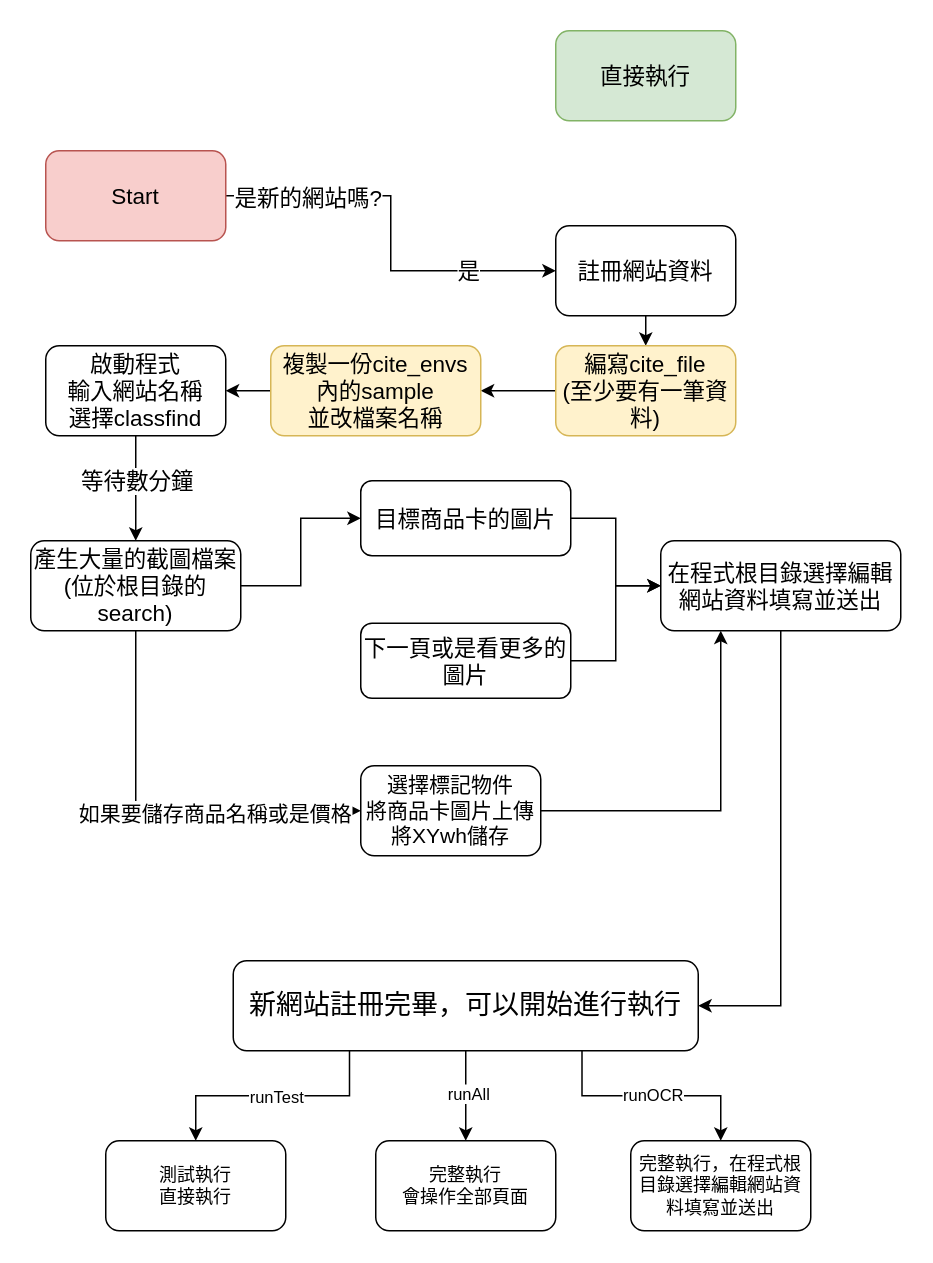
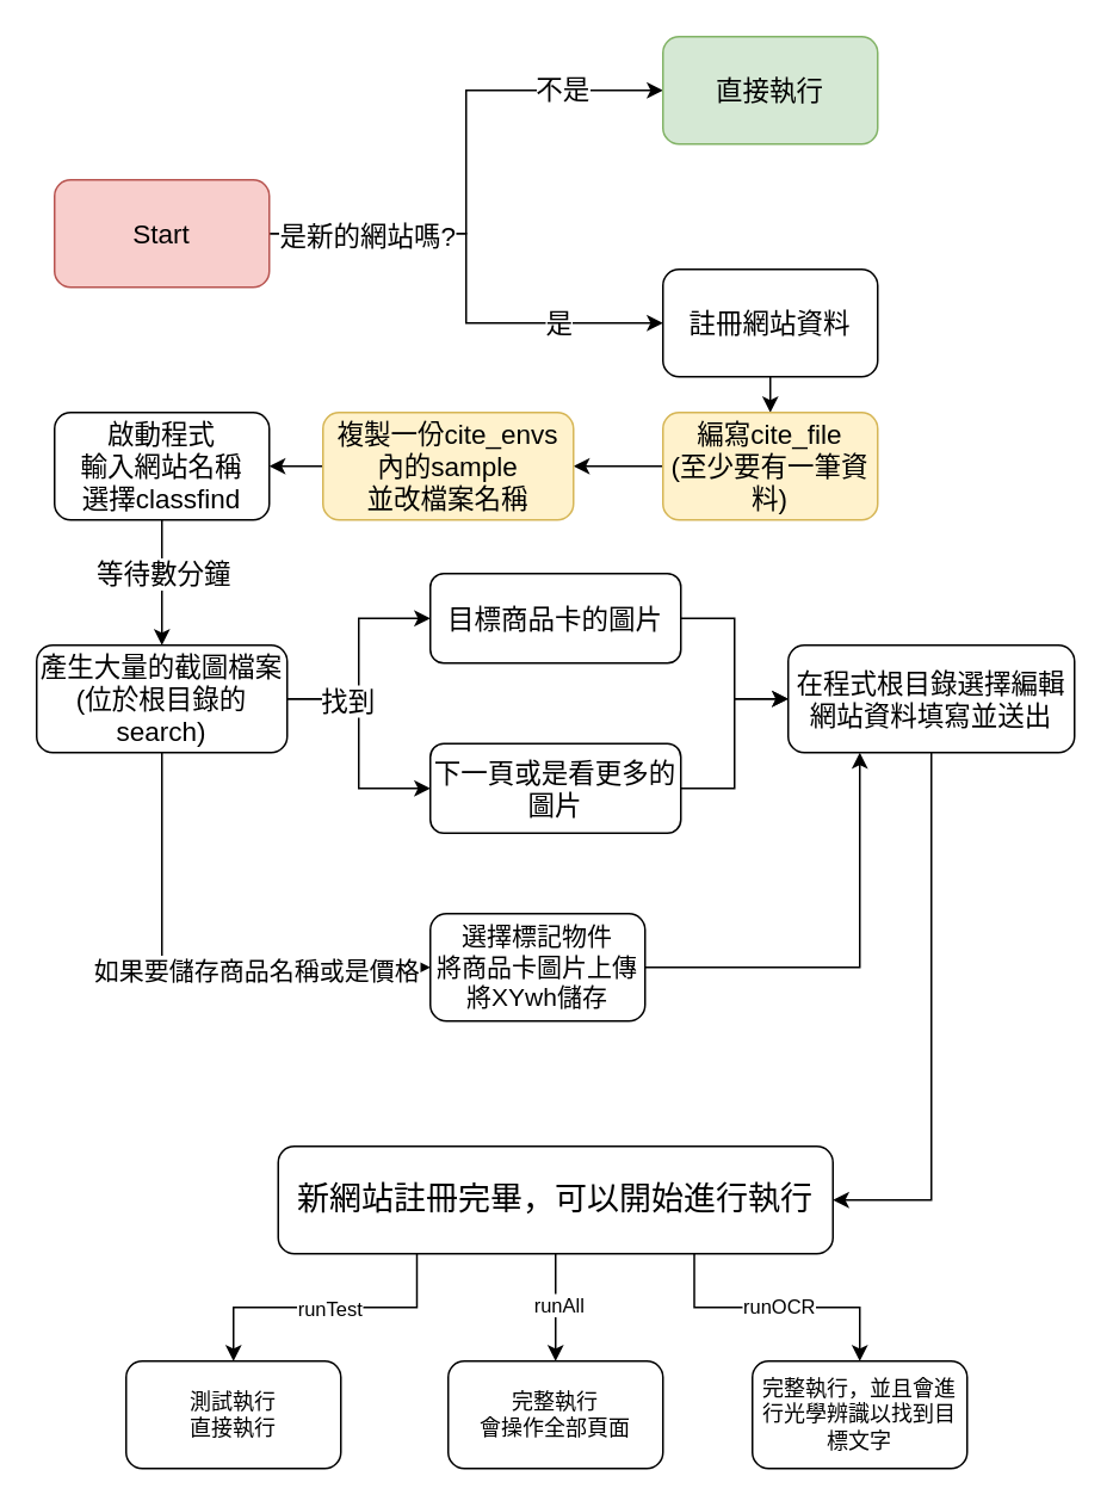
  <mxCell id="0" />
  <mxCell id="1" parent="0" />
+ <mxCell id="2" style="edgeStyle=orthogonalEdgeStyle;rounded=0;orthogonalLoop=1;jettySize=auto;html=1;exitX=1;exitY=0.5;exitDx=0;exitDy=0;entryX=0;entryY=0.5;entryDx=0;entryDy=0;fontSize=15;" edge="1" parent="1" source="7" target="10"><mxGeometry relative="1" as="geometry" /></mxCell>
+ <mxCell id="3" value="不是" style="edgeLabel;html=1;align=center;verticalAlign=middle;resizable=0;points=[];fontSize=15;" vertex="1" connectable="0" parent="2"><mxGeometry x="0.62" y="2" relative="1" as="geometry"><mxPoint as="offset" /></mxGeometry></mxCell>
  <mxCell id="4" style="edgeStyle=orthogonalEdgeStyle;rounded=0;orthogonalLoop=1;jettySize=auto;html=1;exitX=1;exitY=0.5;exitDx=0;exitDy=0;entryX=0;entryY=0.5;entryDx=0;entryDy=0;fontSize=15;" edge="1" parent="1" source="7" target="9"><mxGeometry relative="1" as="geometry" /></mxCell>
  <mxCell id="5" value="是" style="edgeLabel;html=1;align=center;verticalAlign=middle;resizable=0;points=[];fontSize=15;" vertex="1" connectable="0" parent="4"><mxGeometry x="0.565" y="1" relative="1" as="geometry"><mxPoint as="offset" /></mxGeometry></mxCell>
  <mxCell id="6" value="是新的網站嗎?" style="edgeLabel;html=1;align=center;verticalAlign=middle;resizable=0;points=[];fontSize=15;" vertex="1" connectable="0" parent="4"><mxGeometry x="-0.704" y="-3" relative="1" as="geometry"><mxPoint x="14" y="-3" as="offset" /></mxGeometry></mxCell>
  <mxCell id="7" value="Start" style="rounded=1;whiteSpace=wrap;html=1;fontSize=15;fillColor=#f8cecc;strokeColor=#b85450;" vertex="1" parent="1"><mxGeometry x="30" y="100" width="120" height="60" as="geometry" /></mxCell>
  <mxCell id="8" style="edgeStyle=orthogonalEdgeStyle;rounded=0;orthogonalLoop=1;jettySize=auto;html=1;exitX=0.5;exitY=1;exitDx=0;exitDy=0;entryX=0.5;entryY=0;entryDx=0;entryDy=0;fontSize=15;" edge="1" parent="1" source="9" target="12"><mxGeometry relative="1" as="geometry" /></mxCell>
  <mxCell id="9" value="註冊網站資料" style="rounded=1;whiteSpace=wrap;html=1;fontSize=15;" vertex="1" parent="1"><mxGeometry x="370" y="150" width="120" height="60" as="geometry" /></mxCell>
  <mxCell id="10" value="直接執行" style="rounded=1;whiteSpace=wrap;html=1;fontSize=15;fillColor=#d5e8d4;strokeColor=#82b366;" vertex="1" parent="1"><mxGeometry x="370" y="20" width="120" height="60" as="geometry" /></mxCell>
  <mxCell id="11" style="edgeStyle=orthogonalEdgeStyle;rounded=0;orthogonalLoop=1;jettySize=auto;html=1;exitX=0;exitY=0.5;exitDx=0;exitDy=0;entryX=1;entryY=0.5;entryDx=0;entryDy=0;fontSize=15;" edge="1" parent="1" source="12" target="14"><mxGeometry relative="1" as="geometry" /></mxCell>
  <mxCell id="12" value="編寫cite_file&lt;br style=&quot;font-size: 15px;&quot;&gt;(至少要有一筆資料)" style="rounded=1;whiteSpace=wrap;html=1;fontSize=15;fillColor=#fff2cc;strokeColor=#d6b656;" vertex="1" parent="1"><mxGeometry x="370" y="230" width="120" height="60" as="geometry" /></mxCell>
  <mxCell id="13" style="edgeStyle=orthogonalEdgeStyle;rounded=0;orthogonalLoop=1;jettySize=auto;html=1;exitX=0;exitY=0.5;exitDx=0;exitDy=0;entryX=1;entryY=0.5;entryDx=0;entryDy=0;fontSize=15;" edge="1" parent="1" source="14" target="17"><mxGeometry relative="1" as="geometry" /></mxCell>
  <mxCell id="14" value="複製一份cite_envs內的sample&lt;br style=&quot;font-size: 15px;&quot;&gt;並改檔案名稱" style="rounded=1;whiteSpace=wrap;html=1;fontSize=15;fillColor=#fff2cc;strokeColor=#d6b656;" vertex="1" parent="1"><mxGeometry x="180" y="230" width="140" height="60" as="geometry" /></mxCell>
  <mxCell id="15" style="edgeStyle=orthogonalEdgeStyle;rounded=0;orthogonalLoop=1;jettySize=auto;html=1;exitX=0.5;exitY=1;exitDx=0;exitDy=0;entryX=0.5;entryY=0;entryDx=0;entryDy=0;fontSize=15;" edge="1" parent="1" source="17" target="23"><mxGeometry relative="1" as="geometry" /></mxCell>
  <mxCell id="16" value="等待數分鐘" style="edgeLabel;html=1;align=center;verticalAlign=middle;resizable=0;points=[];fontSize=15;" vertex="1" connectable="0" parent="15"><mxGeometry x="-0.171" relative="1" as="geometry"><mxPoint as="offset" /></mxGeometry></mxCell>
  <mxCell id="17" value="啟動程式&lt;br style=&quot;font-size: 15px;&quot;&gt;輸入網站名稱&lt;br style=&quot;font-size: 15px;&quot;&gt;選擇classfind" style="rounded=1;whiteSpace=wrap;html=1;fontSize=15;" vertex="1" parent="1"><mxGeometry x="30" y="230" width="120" height="60" as="geometry" /></mxCell>
  <mxCell id="18" style="edgeStyle=orthogonalEdgeStyle;rounded=0;orthogonalLoop=1;jettySize=auto;html=1;exitX=1;exitY=0.5;exitDx=0;exitDy=0;entryX=0;entryY=0.5;entryDx=0;entryDy=0;fontSize=15;" edge="1" parent="1" source="23" target="25"><mxGeometry relative="1" as="geometry" /></mxCell>
+ <mxCell id="19" style="edgeStyle=orthogonalEdgeStyle;rounded=0;orthogonalLoop=1;jettySize=auto;html=1;exitX=1;exitY=0.5;exitDx=0;exitDy=0;entryX=0;entryY=0.5;entryDx=0;entryDy=0;fontSize=15;" edge="1" parent="1" source="23" target="27"><mxGeometry relative="1" as="geometry" /></mxCell>
+ <mxCell id="20" value="找到" style="edgeLabel;html=1;align=center;verticalAlign=middle;resizable=0;points=[];fontSize=15;" vertex="1" connectable="0" parent="19"><mxGeometry x="-0.492" y="-2" relative="1" as="geometry"><mxPoint y="-2" as="offset" /></mxGeometry></mxCell>
  <mxCell id="21" style="edgeStyle=orthogonalEdgeStyle;rounded=0;orthogonalLoop=1;jettySize=auto;html=1;exitX=0.5;exitY=1;exitDx=0;exitDy=0;entryX=0;entryY=0.5;entryDx=0;entryDy=0;" edge="1" parent="1" source="23" target="41"><mxGeometry relative="1" as="geometry" /></mxCell>
  <mxCell id="22" value="如果要儲存商品名稱或是價格" style="edgeLabel;html=1;align=center;verticalAlign=middle;resizable=0;points=[];fontSize=14;" vertex="1" connectable="0" parent="21"><mxGeometry x="0.277" y="-1" relative="1" as="geometry"><mxPoint as="offset" /></mxGeometry></mxCell>
  <mxCell id="23" value="產生大量的截圖檔案&lt;br style=&quot;font-size: 15px;&quot;&gt;(位於根目錄的search)" style="rounded=1;whiteSpace=wrap;html=1;fontSize=15;" vertex="1" parent="1"><mxGeometry x="20" y="360" width="140" height="60" as="geometry" /></mxCell>
  <mxCell id="24" style="edgeStyle=orthogonalEdgeStyle;rounded=0;orthogonalLoop=1;jettySize=auto;html=1;exitX=1;exitY=0.5;exitDx=0;exitDy=0;entryX=0;entryY=0.5;entryDx=0;entryDy=0;fontSize=15;" edge="1" parent="1" source="25" target="29"><mxGeometry relative="1" as="geometry" /></mxCell>
  <mxCell id="25" value="目標商品卡的圖片" style="rounded=1;whiteSpace=wrap;html=1;fontSize=15;" vertex="1" parent="1"><mxGeometry x="240" y="320" width="140" height="50" as="geometry" /></mxCell>
  <mxCell id="26" style="edgeStyle=orthogonalEdgeStyle;rounded=0;orthogonalLoop=1;jettySize=auto;html=1;exitX=1;exitY=0.5;exitDx=0;exitDy=0;fontSize=15;" edge="1" parent="1" source="27" target="29"><mxGeometry relative="1" as="geometry" /></mxCell>
  <mxCell id="27" value="下一頁或是看更多的圖片" style="rounded=1;whiteSpace=wrap;html=1;fontSize=15;" vertex="1" parent="1"><mxGeometry x="240" y="415" width="140" height="50" as="geometry" /></mxCell>
  <mxCell id="28" style="edgeStyle=orthogonalEdgeStyle;rounded=0;orthogonalLoop=1;jettySize=auto;html=1;exitX=0.5;exitY=1;exitDx=0;exitDy=0;entryX=1;entryY=0.5;entryDx=0;entryDy=0;" edge="1" parent="1" source="29" target="36"><mxGeometry relative="1" as="geometry" /></mxCell>
  <mxCell id="29" value="在程式根目錄選擇編輯網站資料填寫並送出" style="rounded=1;whiteSpace=wrap;html=1;fontSize=15;" vertex="1" parent="1"><mxGeometry x="440" y="360" width="160" height="60" as="geometry" /></mxCell>
  <mxCell id="30" style="edgeStyle=orthogonalEdgeStyle;rounded=0;orthogonalLoop=1;jettySize=auto;html=1;exitX=0.25;exitY=1;exitDx=0;exitDy=0;entryX=0.5;entryY=0;entryDx=0;entryDy=0;" edge="1" parent="1" source="36" target="37"><mxGeometry relative="1" as="geometry" /></mxCell>
  <mxCell id="31" value="runTest" style="edgeLabel;html=1;align=center;verticalAlign=middle;resizable=0;points=[];" vertex="1" connectable="0" parent="30"><mxGeometry x="-0.021" relative="1" as="geometry"><mxPoint x="1" as="offset" /></mxGeometry></mxCell>
  <mxCell id="32" style="edgeStyle=orthogonalEdgeStyle;rounded=0;orthogonalLoop=1;jettySize=auto;html=1;exitX=0.5;exitY=1;exitDx=0;exitDy=0;" edge="1" parent="1" source="36" target="38"><mxGeometry relative="1" as="geometry" /></mxCell>
  <mxCell id="33" value="runAll" style="edgeLabel;html=1;align=center;verticalAlign=middle;resizable=0;points=[];" vertex="1" connectable="0" parent="32"><mxGeometry x="-0.133" y="1" relative="1" as="geometry"><mxPoint y="2" as="offset" /></mxGeometry></mxCell>
  <mxCell id="34" style="edgeStyle=orthogonalEdgeStyle;rounded=0;orthogonalLoop=1;jettySize=auto;html=1;exitX=0.75;exitY=1;exitDx=0;exitDy=0;" edge="1" parent="1" source="36" target="39"><mxGeometry relative="1" as="geometry" /></mxCell>
  <mxCell id="35" value="runOCR" style="edgeLabel;html=1;align=center;verticalAlign=middle;resizable=0;points=[];" vertex="1" connectable="0" parent="34"><mxGeometry x="0.016" y="1" relative="1" as="geometry"><mxPoint as="offset" /></mxGeometry></mxCell>
  <mxCell id="36" value="&lt;font style=&quot;font-size: 18px;&quot;&gt;新網站註冊完畢，可以開始進行執行&lt;/font&gt;" style="rounded=1;whiteSpace=wrap;html=1;" vertex="1" parent="1"><mxGeometry x="155" y="640" width="310" height="60" as="geometry" /></mxCell>
  <mxCell id="37" value="測試執行&lt;br&gt;直接執行" style="rounded=1;whiteSpace=wrap;html=1;" vertex="1" parent="1"><mxGeometry x="70" y="760" width="120" height="60" as="geometry" /></mxCell>
  <mxCell id="38" value="完整執行&lt;br&gt;會操作全部頁面" style="rounded=1;whiteSpace=wrap;html=1;" vertex="1" parent="1"><mxGeometry x="250" y="760" width="120" height="60" as="geometry" /></mxCell>
- <mxCell id="39" value="完整執行，在程式根目錄選擇編輯網站資料填寫並送出" style="rounded=1;whiteSpace=wrap;html=1;" vertex="1" parent="1"><mxGeometry x="420" y="760" width="120" height="60" as="geometry" /></mxCell>
+ <mxCell id="39" value="完整執行，並且會進行光學辨識以找到目標文字" style="rounded=1;whiteSpace=wrap;html=1;" vertex="1" parent="1"><mxGeometry x="420" y="760" width="120" height="60" as="geometry" /></mxCell>
  <mxCell id="40" style="edgeStyle=orthogonalEdgeStyle;rounded=0;orthogonalLoop=1;jettySize=auto;html=1;exitX=1;exitY=0.5;exitDx=0;exitDy=0;entryX=0.25;entryY=1;entryDx=0;entryDy=0;" edge="1" parent="1" source="41" target="29"><mxGeometry relative="1" as="geometry" /></mxCell>
  <mxCell id="41" value="選擇標記物件&lt;br style=&quot;font-size: 14px;&quot;&gt;將商品卡圖片上傳&lt;br style=&quot;font-size: 14px;&quot;&gt;將XYwh儲存" style="rounded=1;whiteSpace=wrap;html=1;fontSize=14;" vertex="1" parent="1"><mxGeometry x="240" y="510" width="120" height="60" as="geometry" /></mxCell>
